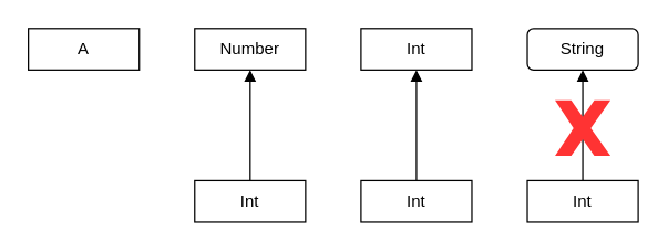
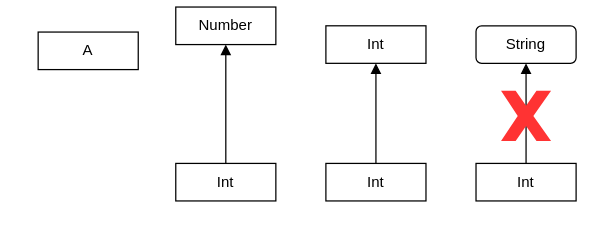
  <mxCell id="0" />
  <mxCell id="1" parent="0" />
- <mxCell id="2" value="Number" style="rounded=0;whiteSpace=wrap;html=1;" vertex="1" parent="1"><mxGeometry x="140" y="20" width="80" height="30" as="geometry" /></mxCell>
- <mxCell id="3" value="A" style="rounded=0;whiteSpace=wrap;html=1;" vertex="1" parent="1"><mxGeometry x="20" y="20" width="80" height="30" as="geometry" /></mxCell>
+ <mxCell id="2" value="Number" style="rounded=0;whiteSpace=wrap;html=1;" vertex="1" parent="1"><mxGeometry x="140" y="5" width="80" height="30" as="geometry" /></mxCell>
+ <mxCell id="3" value="A" style="rounded=0;whiteSpace=wrap;html=1;" vertex="1" parent="1"><mxGeometry x="30" y="25" width="80" height="30" as="geometry" /></mxCell>
  <mxCell id="4" value="Int" style="rounded=0;whiteSpace=wrap;html=1;" vertex="1" parent="1"><mxGeometry x="260" y="20" width="80" height="30" as="geometry" /></mxCell>
  <mxCell id="5" value="String" style="whiteSpace=wrap;html=1;rounded=1;" vertex="1" parent="1"><mxGeometry x="380" y="20" width="80" height="30" as="geometry" /></mxCell>
  <mxCell id="6" style="edgeStyle=orthogonalEdgeStyle;rounded=0;orthogonalLoop=1;jettySize=auto;html=1;entryX=0.5;entryY=1;entryDx=0;entryDy=0;endArrow=block;endFill=1;" edge="1" parent="1" source="7" target="2"><mxGeometry relative="1" as="geometry" /></mxCell>
  <mxCell id="7" value="Int" style="rounded=0;whiteSpace=wrap;html=1;" vertex="1" parent="1"><mxGeometry x="140" y="130" width="80" height="30" as="geometry" /></mxCell>
  <mxCell id="8" style="edgeStyle=orthogonalEdgeStyle;rounded=0;orthogonalLoop=1;jettySize=auto;html=1;entryX=0.5;entryY=1;entryDx=0;entryDy=0;endArrow=block;endFill=1;" edge="1" parent="1" source="9" target="4"><mxGeometry relative="1" as="geometry" /></mxCell>
  <mxCell id="9" value="Int" style="rounded=0;whiteSpace=wrap;html=1;" vertex="1" parent="1"><mxGeometry x="260" y="130" width="80" height="30" as="geometry" /></mxCell>
  <mxCell id="10" style="edgeStyle=orthogonalEdgeStyle;rounded=0;orthogonalLoop=1;jettySize=auto;html=1;endArrow=block;endFill=1;" edge="1" parent="1" source="11" target="5"><mxGeometry relative="1" as="geometry" /></mxCell>
  <mxCell id="11" value="Int" style="rounded=0;whiteSpace=wrap;html=1;" vertex="1" parent="1"><mxGeometry x="380" y="130" width="80" height="30" as="geometry" /></mxCell>
  <mxCell id="12" value="" style="verticalLabelPosition=bottom;verticalAlign=top;html=1;shape=mxgraph.basic.x;fillColor=#FF3333;strokeColor=none;" vertex="1" parent="1"><mxGeometry x="400" y="72" width="40" height="40" as="geometry" /></mxCell>
